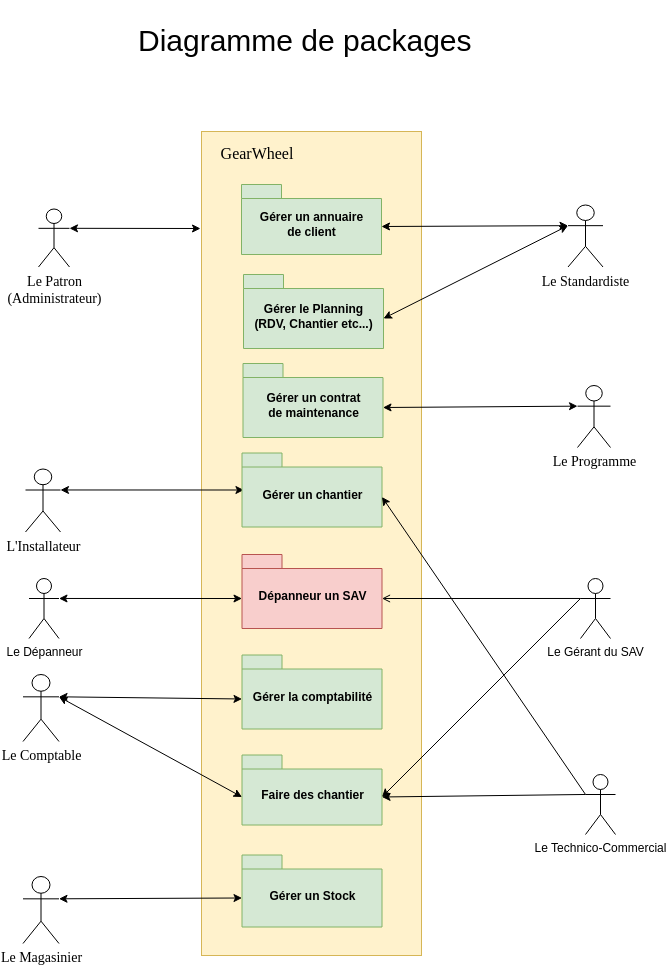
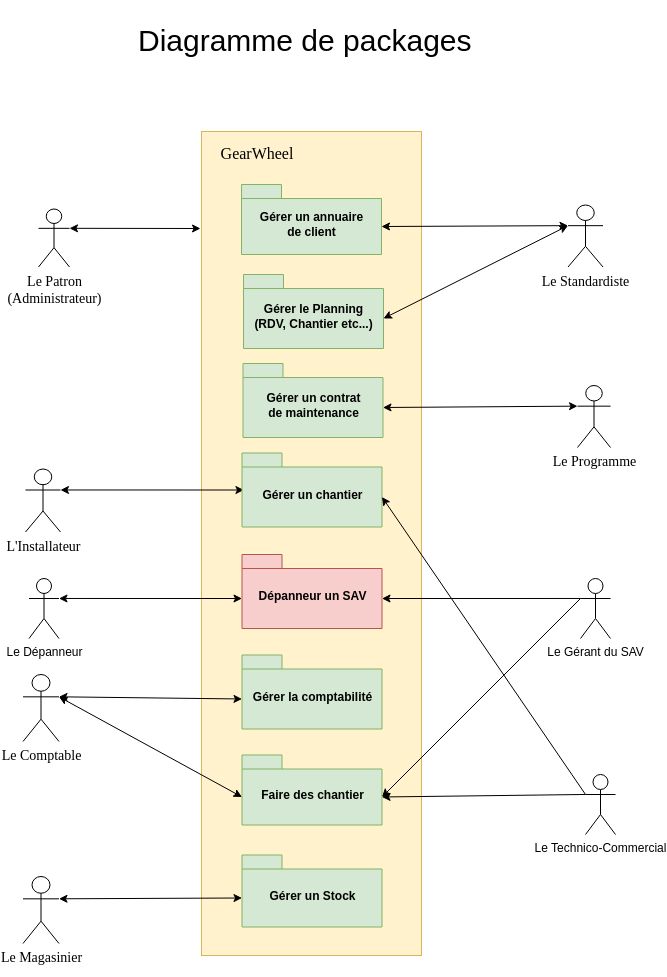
  <mxCell id="0" />
  <mxCell id="1" parent="0" />
  <mxCell id="2" value="&lt;font style=&quot;font-size: 14px&quot;&gt;Le Patron&lt;br&gt;(Administrateur)&lt;br&gt;&lt;/font&gt;" style="shape=umlActor;verticalLabelPosition=bottom;labelBackgroundColor=#ffffff;verticalAlign=top;html=1;outlineConnect=0;fontFamily=Garamond;" parent="1" vertex="1"><mxGeometry x="36" y="208.5" width="31" height="58" as="geometry" /></mxCell>
  <mxCell id="3" value="&lt;font style=&quot;font-size: 14px&quot;&gt;Le Standardiste&lt;/font&gt;" style="shape=umlActor;verticalLabelPosition=bottom;labelBackgroundColor=#ffffff;verticalAlign=top;html=1;outlineConnect=0;fontFamily=Garamond;" parent="1" vertex="1"><mxGeometry x="565.5" y="204.5" width="35" height="62" as="geometry" /></mxCell>
  <mxCell id="4" value="&lt;font style=&quot;font-size: 14px&quot;&gt;Le Comptable&lt;/font&gt;" style="shape=umlActor;verticalLabelPosition=bottom;labelBackgroundColor=#ffffff;verticalAlign=top;html=1;outlineConnect=0;fontFamily=Garamond;" parent="1" vertex="1"><mxGeometry x="20.5" y="674" width="36" height="67" as="geometry" /></mxCell>
  <mxCell id="5" value="" style="rounded=0;whiteSpace=wrap;html=1;fontFamily=Garamond;direction=south;fillColor=#fff2cc;strokeColor=#d6b656;" parent="1" vertex="1"><mxGeometry x="199" y="131" width="220" height="824" as="geometry" /></mxCell>
  <mxCell id="6" value="&lt;font style=&quot;font-size: 14px&quot;&gt;L'Installateur&lt;/font&gt;" style="shape=umlActor;verticalLabelPosition=bottom;labelBackgroundColor=#ffffff;verticalAlign=top;html=1;outlineConnect=0;fontFamily=Garamond;" parent="1" vertex="1"><mxGeometry x="23" y="468.5" width="35" height="63" as="geometry" /></mxCell>
  <mxCell id="7" value="" style="endArrow=classic;startArrow=classic;html=1;fontFamily=Garamond;exitX=0;exitY=0;exitDx=140;exitDy=44;exitPerimeter=0;entryX=0;entryY=0.333;entryDx=0;entryDy=0;entryPerimeter=0;" parent="1" source="32" target="3" edge="1"><mxGeometry width="50" height="50" relative="1" as="geometry"><mxPoint x="42" y="440" as="sourcePoint" /><mxPoint x="538" y="514" as="targetPoint" /></mxGeometry></mxCell>
  <mxCell id="8" value="&lt;font style=&quot;font-size: 16px&quot;&gt;GearWheel&lt;/font&gt;" style="text;html=1;strokeColor=none;fillColor=none;align=center;verticalAlign=middle;whiteSpace=wrap;rounded=0;fontFamily=Garamond;" parent="1" vertex="1"><mxGeometry x="218" y="142.5" width="74" height="20" as="geometry" /></mxCell>
  <mxCell id="9" value="" style="endArrow=classic;startArrow=classic;html=1;entryX=0.014;entryY=0.5;entryDx=0;entryDy=0;entryPerimeter=0;exitX=1;exitY=0.333;exitDx=0;exitDy=0;exitPerimeter=0;" parent="1" source="6" target="21" edge="1"><mxGeometry width="50" height="50" relative="1" as="geometry"><mxPoint x="52" y="570" as="sourcePoint" /><mxPoint x="364.04" y="498.04" as="targetPoint" /></mxGeometry></mxCell>
  <mxCell id="10" value="Faire des chantier" style="shape=folder;fontStyle=1;spacingTop=10;tabWidth=40;tabHeight=14;tabPosition=left;html=1;fillColor=#d5e8d4;strokeColor=#82b366;" parent="1" vertex="1"><mxGeometry x="239.5" y="754.5" width="140" height="70" as="geometry" /></mxCell>
  <mxCell id="11" value="Gérer la comptabilité" style="shape=folder;fontStyle=1;spacingTop=10;tabWidth=40;tabHeight=14;tabPosition=left;html=1;fillColor=#d5e8d4;strokeColor=#82b366;" parent="1" vertex="1"><mxGeometry x="239.5" y="654.5" width="140" height="74" as="geometry" /></mxCell>
  <mxCell id="12" value="" style="endArrow=classic;startArrow=classic;html=1;entryX=0;entryY=0;entryDx=0;entryDy=44;entryPerimeter=0;exitX=1;exitY=0.333;exitDx=0;exitDy=0;exitPerimeter=0;" parent="1" source="4" target="11" edge="1"><mxGeometry width="50" height="50" relative="1" as="geometry"><mxPoint x="52" y="670" as="sourcePoint" /><mxPoint x="32" y="770" as="targetPoint" /></mxGeometry></mxCell>
  <mxCell id="13" value="Gérer un annuaire&lt;br&gt;de client" style="shape=folder;fontStyle=1;spacingTop=10;tabWidth=40;tabHeight=14;tabPosition=left;html=1;fillColor=#d5e8d4;strokeColor=#82b366;" parent="1" vertex="1"><mxGeometry x="239" y="184" width="140" height="70" as="geometry" /></mxCell>
  <mxCell id="14" value="Le Technico-Commercial" style="shape=umlActor;verticalLabelPosition=bottom;labelBackgroundColor=#ffffff;verticalAlign=top;html=1;outlineConnect=0;" parent="1" vertex="1"><mxGeometry x="583" y="774" width="30" height="60" as="geometry" /></mxCell>
  <mxCell id="15" value="" style="endArrow=classic;html=1;entryX=0;entryY=0;entryDx=140;entryDy=42;entryPerimeter=0;exitX=0;exitY=0.333;exitDx=0;exitDy=0;exitPerimeter=0;" parent="1" source="14" target="10" edge="1"><mxGeometry width="50" height="50" relative="1" as="geometry"><mxPoint x="-18" y="820" as="sourcePoint" /><mxPoint x="32" y="770" as="targetPoint" /></mxGeometry></mxCell>
  <mxCell id="16" value="Gérer un Stock" style="shape=folder;fontStyle=1;spacingTop=10;tabWidth=40;tabHeight=14;tabPosition=left;html=1;fillColor=#d5e8d4;strokeColor=#82b366;" parent="1" vertex="1"><mxGeometry x="239.5" y="854.5" width="140" height="72" as="geometry" /></mxCell>
  <mxCell id="17" value="Le Gérant du SAV" style="shape=umlActor;verticalLabelPosition=bottom;labelBackgroundColor=#ffffff;verticalAlign=top;html=1;outlineConnect=0;" parent="1" vertex="1"><mxGeometry x="578" y="578" width="30" height="60" as="geometry" /></mxCell>
- <mxCell id="18" value="" style="endArrow=open;html=1;entryX=0;entryY=0;entryDx=140;entryDy=44;entryPerimeter=0;exitX=0;exitY=0.333;exitDx=0;exitDy=0;exitPerimeter=0;" parent="1" source="17" target="20" edge="1"><mxGeometry width="50" height="50" relative="1" as="geometry"><mxPoint x="592" y="673.5" as="sourcePoint" /><mxPoint x="446.5" y="686" as="targetPoint" /></mxGeometry></mxCell>
+ <mxCell id="18" value="" style="endArrow=classic;html=1;entryX=0;entryY=0;entryDx=140;entryDy=44;entryPerimeter=0;exitX=0;exitY=0.333;exitDx=0;exitDy=0;exitPerimeter=0;" parent="1" source="17" target="20" edge="1"><mxGeometry width="50" height="50" relative="1" as="geometry"><mxPoint x="592" y="673.5" as="sourcePoint" /><mxPoint x="446.5" y="686" as="targetPoint" /></mxGeometry></mxCell>
  <mxCell id="19" value="&lt;font style=&quot;font-size: 30px&quot;&gt;Diagramme de packages&lt;/font&gt;" style="text;html=1;resizable=0;points=[];autosize=1;align=left;verticalAlign=top;spacingTop=-4;" parent="1" vertex="1"><mxGeometry x="134" y="20" width="350" height="20" as="geometry" /></mxCell>
  <mxCell id="20" value="Dépanneur un SAV" style="shape=folder;fontStyle=1;spacingTop=10;tabWidth=40;tabHeight=14;tabPosition=left;html=1;fillColor=#f8cecc;strokeColor=#b85450;" parent="1" vertex="1"><mxGeometry x="239.5" y="554" width="140" height="74" as="geometry" /></mxCell>
  <mxCell id="21" value="Gérer un chantier" style="shape=folder;fontStyle=1;spacingTop=10;tabWidth=40;tabHeight=14;tabPosition=left;html=1;fillColor=#d5e8d4;strokeColor=#82b366;" parent="1" vertex="1"><mxGeometry x="239.5" y="452.5" width="140" height="74" as="geometry" /></mxCell>
  <mxCell id="22" value="Gérer un contrat&lt;br&gt;de maintenance" style="shape=folder;fontStyle=1;spacingTop=10;tabWidth=40;tabHeight=14;tabPosition=left;html=1;fillColor=#d5e8d4;strokeColor=#82b366;" parent="1" vertex="1"><mxGeometry x="240.5" y="363" width="140" height="74" as="geometry" /></mxCell>
  <mxCell id="23" value="&lt;font style=&quot;font-size: 14px&quot;&gt;Le Magasinier&lt;/font&gt;" style="shape=umlActor;verticalLabelPosition=bottom;labelBackgroundColor=#ffffff;verticalAlign=top;html=1;outlineConnect=0;fontFamily=Garamond;" parent="1" vertex="1"><mxGeometry x="20.5" y="876" width="36" height="67" as="geometry" /></mxCell>
  <mxCell id="24" value="" style="endArrow=classic;startArrow=classic;html=1;entryX=0;entryY=0;entryDx=0;entryDy=43;entryPerimeter=0;exitX=1;exitY=0.333;exitDx=0;exitDy=0;exitPerimeter=0;" parent="1" source="23" target="16" edge="1"><mxGeometry width="50" height="50" relative="1" as="geometry"><mxPoint x="60" y="699.833" as="sourcePoint" /><mxPoint x="249.5" y="708.5" as="targetPoint" /></mxGeometry></mxCell>
  <mxCell id="25" value="Le Dépanneur" style="shape=umlActor;verticalLabelPosition=bottom;labelBackgroundColor=#ffffff;verticalAlign=top;html=1;outlineConnect=0;" parent="1" vertex="1"><mxGeometry x="26.5" y="578" width="30" height="60" as="geometry" /></mxCell>
  <mxCell id="26" value="" style="endArrow=classic;startArrow=classic;html=1;entryX=0;entryY=0;entryDx=0;entryDy=44;entryPerimeter=0;exitX=1;exitY=0.333;exitDx=0;exitDy=0;exitPerimeter=0;" parent="1" source="25" target="20" edge="1"><mxGeometry width="50" height="50" relative="1" as="geometry"><mxPoint x="66.5" y="706.333" as="sourcePoint" /><mxPoint x="249.5" y="708.5" as="targetPoint" /></mxGeometry></mxCell>
  <mxCell id="27" value="" style="endArrow=classic;startArrow=classic;html=1;entryX=0;entryY=0;entryDx=0;entryDy=42;entryPerimeter=0;exitX=1;exitY=0.333;exitDx=0;exitDy=0;exitPerimeter=0;" parent="1" source="4" target="10" edge="1"><mxGeometry width="50" height="50" relative="1" as="geometry"><mxPoint x="138" y="744" as="sourcePoint" /><mxPoint x="321" y="746.167" as="targetPoint" /></mxGeometry></mxCell>
  <mxCell id="28" value="" style="endArrow=classic;html=1;entryX=0;entryY=0;entryDx=140;entryDy=42;entryPerimeter=0;exitX=0;exitY=0.333;exitDx=0;exitDy=0;exitPerimeter=0;" parent="1" source="17" target="10" edge="1"><mxGeometry width="50" height="50" relative="1" as="geometry"><mxPoint x="428" y="674" as="sourcePoint" /><mxPoint x="218" y="674" as="targetPoint" /></mxGeometry></mxCell>
  <mxCell id="29" value="" style="endArrow=classic;html=1;entryX=0;entryY=0;entryDx=140;entryDy=44;entryPerimeter=0;exitX=0;exitY=0.333;exitDx=0;exitDy=0;exitPerimeter=0;" parent="1" source="14" target="21" edge="1"><mxGeometry width="50" height="50" relative="1" as="geometry"><mxPoint x="558" y="497" as="sourcePoint" /><mxPoint x="239.5" y="686.5" as="targetPoint" /></mxGeometry></mxCell>
  <mxCell id="30" value="&lt;font style=&quot;font-size: 14px&quot;&gt;Le Programme&lt;/font&gt;" style="shape=umlActor;verticalLabelPosition=bottom;labelBackgroundColor=#ffffff;verticalAlign=top;html=1;outlineConnect=0;fontFamily=Garamond;" parent="1" vertex="1"><mxGeometry x="575" y="385" width="33" height="62" as="geometry" /></mxCell>
  <mxCell id="31" value="" style="endArrow=classic;startArrow=classic;html=1;fontFamily=Garamond;exitX=0;exitY=0;exitDx=140;exitDy=44;exitPerimeter=0;entryX=0;entryY=0.333;entryDx=0;entryDy=0;entryPerimeter=0;" parent="1" source="22" target="30" edge="1"><mxGeometry width="50" height="50" relative="1" as="geometry"><mxPoint x="488" y="334" as="sourcePoint" /><mxPoint x="695.5" y="334.167" as="targetPoint" /></mxGeometry></mxCell>
  <mxCell id="32" value="Gérer le Planning&lt;br&gt;(RDV, Chantier etc...)" style="shape=folder;fontStyle=1;spacingTop=10;tabWidth=40;tabHeight=14;tabPosition=left;html=1;fillColor=#d5e8d4;strokeColor=#82b366;" parent="1" vertex="1"><mxGeometry x="241" y="274" width="140" height="74" as="geometry" /></mxCell>
  <mxCell id="33" value="" style="endArrow=classic;startArrow=classic;html=1;exitX=1;exitY=0.333;exitDx=0;exitDy=0;exitPerimeter=0;" parent="1" source="2" edge="1"><mxGeometry width="50" height="50" relative="1" as="geometry"><mxPoint x="-2" y="1074" as="sourcePoint" /><mxPoint x="198" y="228" as="targetPoint" /></mxGeometry></mxCell>
  <mxCell id="34" value="" style="endArrow=classic;startArrow=classic;html=1;fontFamily=Garamond;exitX=0;exitY=0;exitDx=140;exitDy=42;exitPerimeter=0;entryX=0;entryY=0.333;entryDx=0;entryDy=0;entryPerimeter=0;" parent="1" source="13" target="3" edge="1"><mxGeometry width="50" height="50" relative="1" as="geometry"><mxPoint x="488" y="244" as="sourcePoint" /><mxPoint x="578" y="244" as="targetPoint" /></mxGeometry></mxCell>
